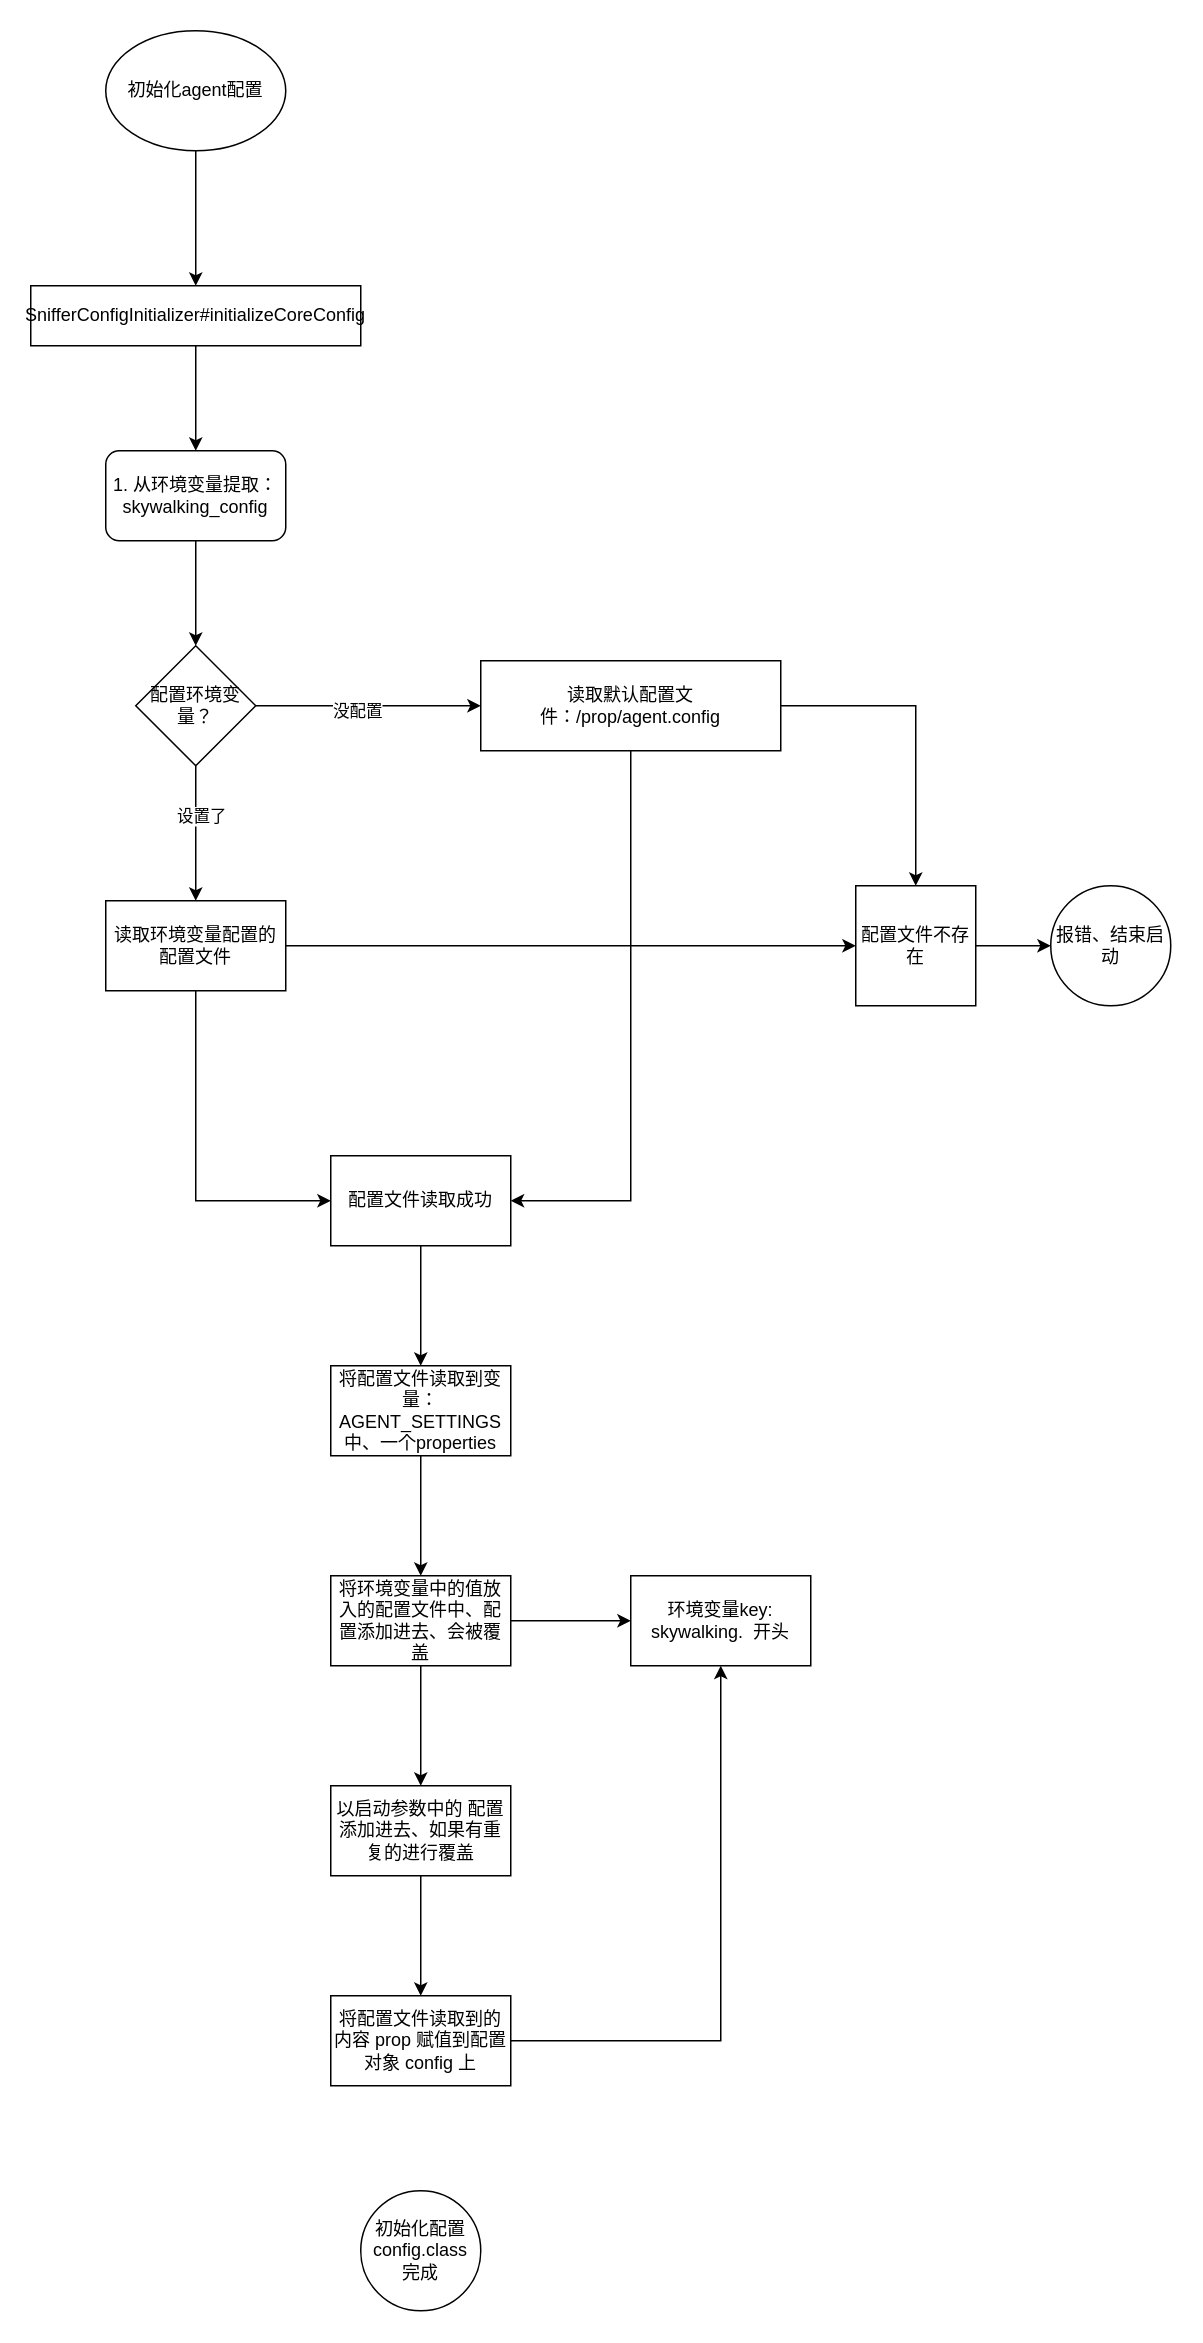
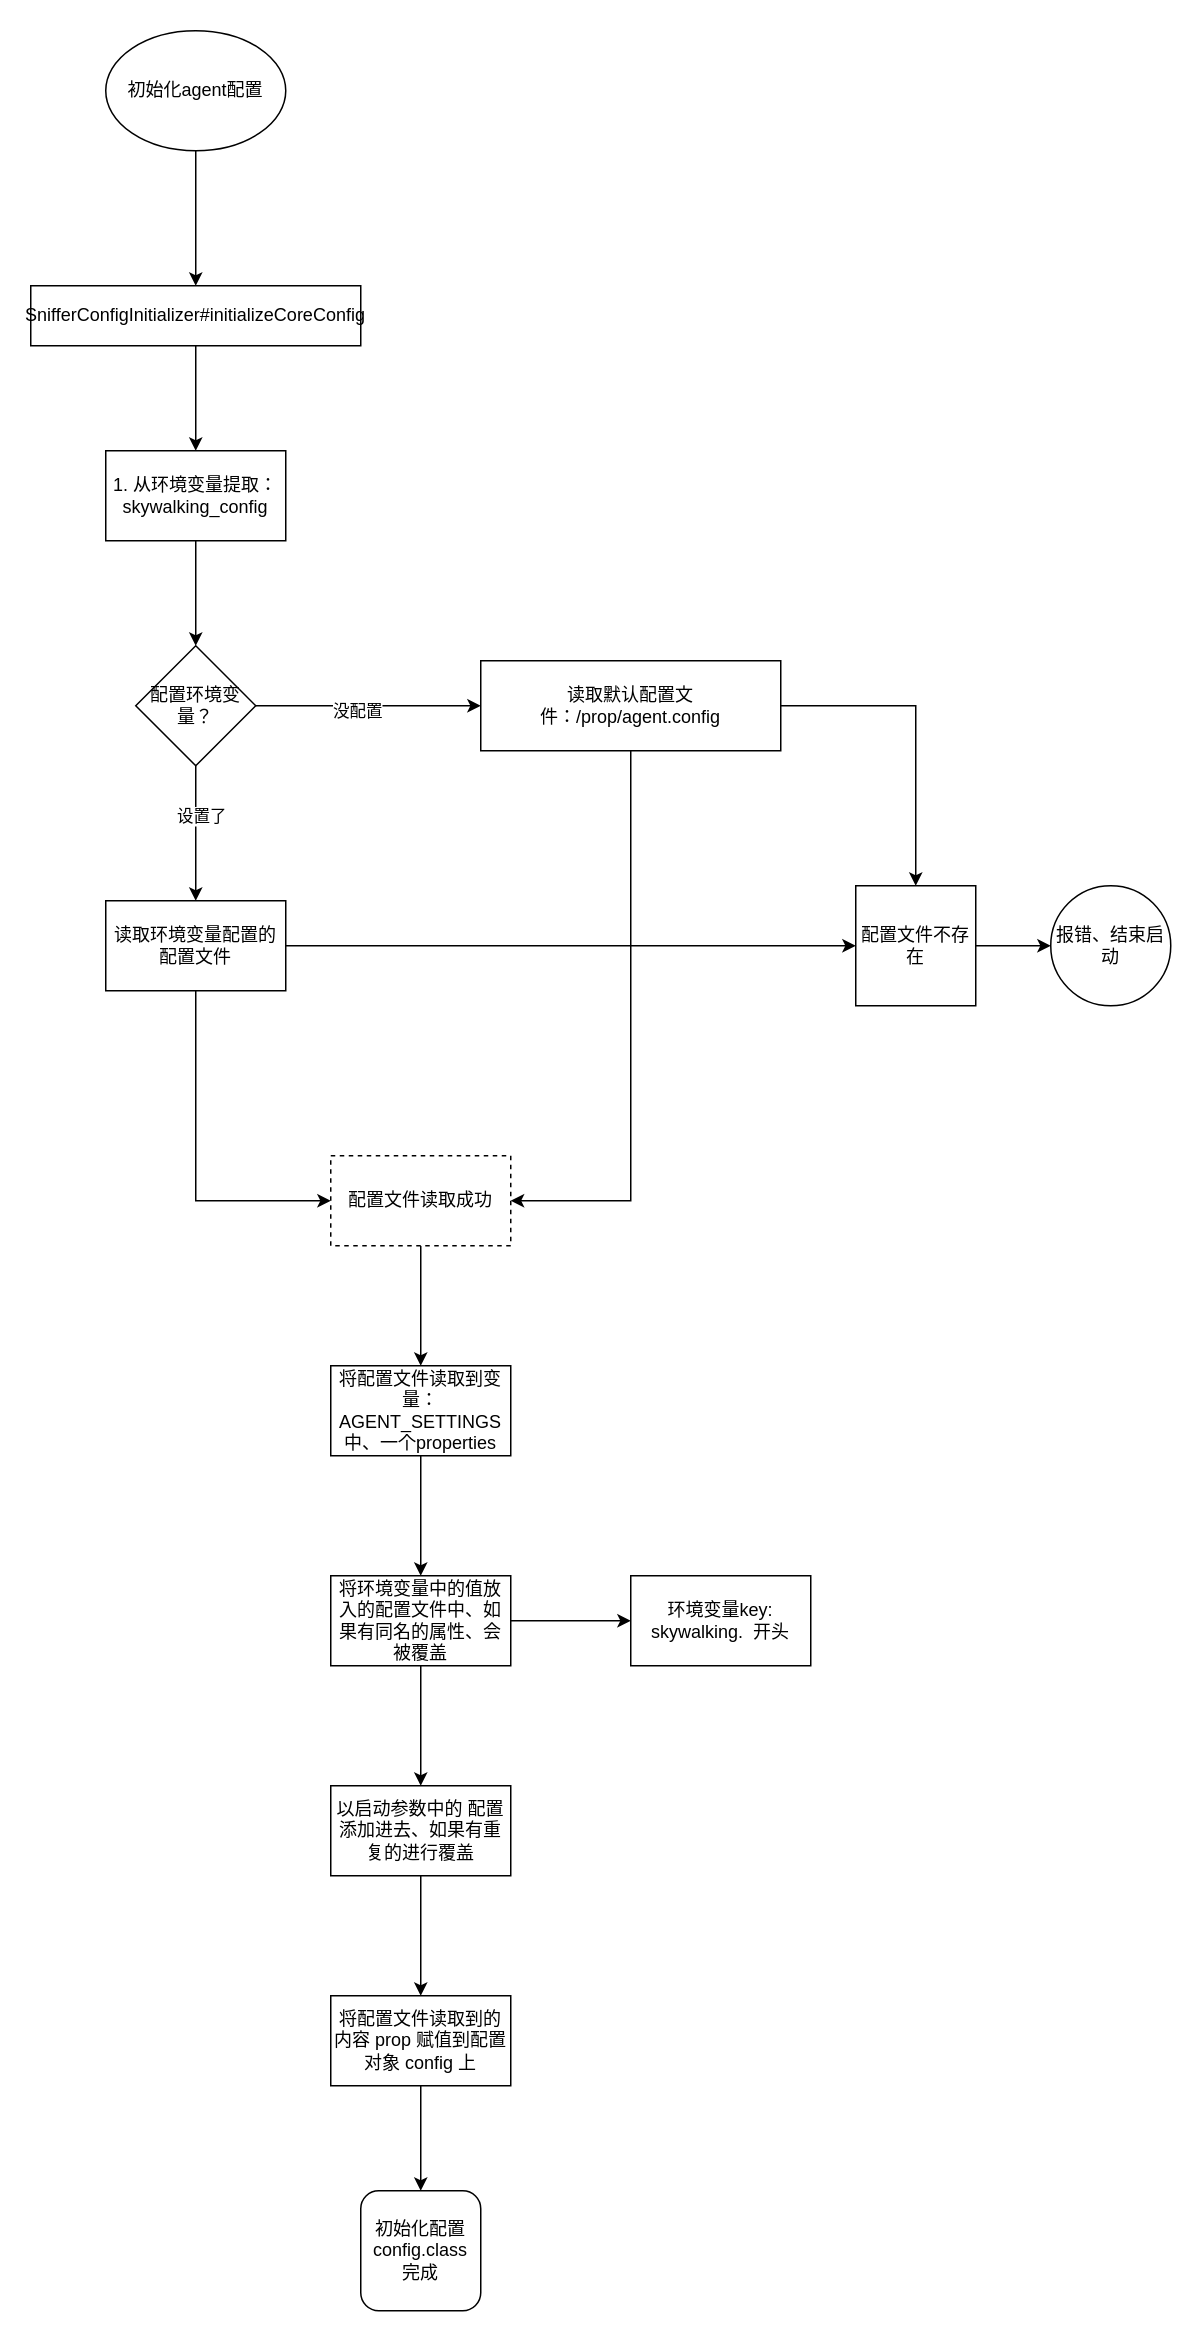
  <mxCell id="0" />
  <mxCell id="1" parent="0" />
  <mxCell id="2" value="" style="edgeStyle=orthogonalEdgeStyle;rounded=0;orthogonalLoop=1;jettySize=auto;html=1;" edge="1" parent="1" source="3" target="5"><mxGeometry relative="1" as="geometry" /></mxCell>
  <mxCell id="3" value="初始化agent配置" style="ellipse;whiteSpace=wrap;html=1;" vertex="1" parent="1"><mxGeometry x="70" y="20" width="120" height="80" as="geometry" /></mxCell>
  <mxCell id="4" value="" style="edgeStyle=orthogonalEdgeStyle;rounded=0;orthogonalLoop=1;jettySize=auto;html=1;" edge="1" parent="1" source="5" target="7"><mxGeometry relative="1" as="geometry" /></mxCell>
  <mxCell id="5" value="SnifferConfigInitializer#initializeCoreConfig" style="whiteSpace=wrap;html=1;" vertex="1" parent="1"><mxGeometry x="20" y="190" width="220" height="40" as="geometry" /></mxCell>
  <mxCell id="6" value="" style="edgeStyle=orthogonalEdgeStyle;rounded=0;orthogonalLoop=1;jettySize=auto;html=1;" edge="1" parent="1" source="7" target="12"><mxGeometry relative="1" as="geometry" /></mxCell>
- <mxCell id="7" value="1. 从环境变量提取：skywalking_config" style="whiteSpace=wrap;html=1;rounded=1;" vertex="1" parent="1"><mxGeometry x="70" y="300" width="120" height="60" as="geometry" /></mxCell>
+ <mxCell id="7" value="1. 从环境变量提取：skywalking_config" style="whiteSpace=wrap;html=1;" vertex="1" parent="1"><mxGeometry x="70" y="300" width="120" height="60" as="geometry" /></mxCell>
  <mxCell id="8" value="" style="edgeStyle=orthogonalEdgeStyle;rounded=0;orthogonalLoop=1;jettySize=auto;html=1;" edge="1" parent="1" source="12" target="14"><mxGeometry relative="1" as="geometry" /></mxCell>
  <mxCell id="9" value="设置了" style="edgeLabel;html=1;align=center;verticalAlign=middle;resizable=0;points=[];" vertex="1" connectable="0" parent="8"><mxGeometry x="-0.276" y="3" relative="1" as="geometry"><mxPoint as="offset" /></mxGeometry></mxCell>
  <mxCell id="10" value="" style="edgeStyle=orthogonalEdgeStyle;rounded=0;orthogonalLoop=1;jettySize=auto;html=1;" edge="1" parent="1" source="12" target="17"><mxGeometry relative="1" as="geometry" /></mxCell>
  <mxCell id="11" value="没配置" style="edgeLabel;html=1;align=center;verticalAlign=middle;resizable=0;points=[];" vertex="1" connectable="0" parent="10"><mxGeometry x="-0.104" y="-3" relative="1" as="geometry"><mxPoint as="offset" /></mxGeometry></mxCell>
  <mxCell id="12" value="配置环境变量？" style="rhombus;whiteSpace=wrap;html=1;" vertex="1" parent="1"><mxGeometry x="90" y="430" width="80" height="80" as="geometry" /></mxCell>
  <mxCell id="13" style="edgeStyle=orthogonalEdgeStyle;rounded=0;orthogonalLoop=1;jettySize=auto;html=1;entryX=0;entryY=0.5;entryDx=0;entryDy=0;" edge="1" parent="1" source="14" target="19"><mxGeometry relative="1" as="geometry" /></mxCell>
  <mxCell id="14" value="读取环境变量配置的配置文件" style="whiteSpace=wrap;html=1;" vertex="1" parent="1"><mxGeometry x="70" y="600" width="120" height="60" as="geometry" /></mxCell>
  <mxCell id="15" style="edgeStyle=orthogonalEdgeStyle;rounded=0;orthogonalLoop=1;jettySize=auto;html=1;entryX=0.5;entryY=0;entryDx=0;entryDy=0;" edge="1" parent="1" source="17" target="19"><mxGeometry relative="1" as="geometry" /></mxCell>
  <mxCell id="16" style="edgeStyle=orthogonalEdgeStyle;rounded=0;orthogonalLoop=1;jettySize=auto;html=1;entryX=1;entryY=0.5;entryDx=0;entryDy=0;exitX=0.5;exitY=1;exitDx=0;exitDy=0;" edge="1" parent="1" source="17" target="22"><mxGeometry relative="1" as="geometry" /></mxCell>
  <mxCell id="17" value="读取默认配置文件：/prop/agent.config" style="whiteSpace=wrap;html=1;" vertex="1" parent="1"><mxGeometry x="320" y="440" width="200" height="60" as="geometry" /></mxCell>
  <mxCell id="18" value="" style="edgeStyle=orthogonalEdgeStyle;rounded=0;orthogonalLoop=1;jettySize=auto;html=1;" edge="1" parent="1" source="19" target="20"><mxGeometry relative="1" as="geometry" /></mxCell>
  <mxCell id="19" value="配置文件不存在" style="whiteSpace=wrap;html=1;aspect=fixed;" vertex="1" parent="1"><mxGeometry x="570" y="590" width="80" height="80" as="geometry" /></mxCell>
  <mxCell id="20" value="报错、结束启动" style="ellipse;whiteSpace=wrap;html=1;" vertex="1" parent="1"><mxGeometry x="700" y="590" width="80" height="80" as="geometry" /></mxCell>
  <mxCell id="21" value="" style="edgeStyle=orthogonalEdgeStyle;rounded=0;orthogonalLoop=1;jettySize=auto;html=1;" edge="1" parent="1" source="22" target="25"><mxGeometry relative="1" as="geometry" /></mxCell>
- <mxCell id="22" value="配置文件读取成功" style="rounded=0;whiteSpace=wrap;html=1;" vertex="1" parent="1"><mxGeometry x="220" y="770" width="120" height="60" as="geometry" /></mxCell>
+ <mxCell id="22" value="配置文件读取成功" style="rounded=0;whiteSpace=wrap;html=1;dashed=1;" vertex="1" parent="1"><mxGeometry x="220" y="770" width="120" height="60" as="geometry" /></mxCell>
  <mxCell id="23" style="edgeStyle=orthogonalEdgeStyle;rounded=0;orthogonalLoop=1;jettySize=auto;html=1;exitX=0.5;exitY=1;exitDx=0;exitDy=0;entryX=0;entryY=0.5;entryDx=0;entryDy=0;" edge="1" parent="1" source="14" target="22"><mxGeometry relative="1" as="geometry"><mxPoint x="140" y="800" as="targetPoint" /></mxGeometry></mxCell>
  <mxCell id="24" value="" style="edgeStyle=orthogonalEdgeStyle;rounded=0;orthogonalLoop=1;jettySize=auto;html=1;" edge="1" parent="1" source="25" target="28"><mxGeometry relative="1" as="geometry" /></mxCell>
  <mxCell id="25" value="将配置文件读取到变量：AGENT_SETTINGS 中、一个properties" style="whiteSpace=wrap;html=1;rounded=0;" vertex="1" parent="1"><mxGeometry x="220" y="910" width="120" height="60" as="geometry" /></mxCell>
  <mxCell id="26" value="" style="edgeStyle=orthogonalEdgeStyle;rounded=0;orthogonalLoop=1;jettySize=auto;html=1;" edge="1" parent="1" source="28" target="29"><mxGeometry relative="1" as="geometry" /></mxCell>
  <mxCell id="27" value="" style="edgeStyle=orthogonalEdgeStyle;rounded=0;orthogonalLoop=1;jettySize=auto;html=1;" edge="1" parent="1" source="28" target="31"><mxGeometry relative="1" as="geometry" /></mxCell>
- <mxCell id="28" value="将环境变量中的值放入的配置文件中、配置添加进去、会被覆盖" style="whiteSpace=wrap;html=1;rounded=0;" vertex="1" parent="1"><mxGeometry x="220" y="1050" width="120" height="60" as="geometry" /></mxCell>
+ <mxCell id="28" value="将环境变量中的值放入的配置文件中、如果有同名的属性、会被覆盖" style="whiteSpace=wrap;html=1;rounded=0;" vertex="1" parent="1"><mxGeometry x="220" y="1050" width="120" height="60" as="geometry" /></mxCell>
  <mxCell id="29" value="环境变量key: skywalking.&amp;nbsp; 开头" style="whiteSpace=wrap;html=1;rounded=0;" vertex="1" parent="1"><mxGeometry x="420" y="1050" width="120" height="60" as="geometry" /></mxCell>
  <mxCell id="30" value="" style="edgeStyle=orthogonalEdgeStyle;rounded=0;orthogonalLoop=1;jettySize=auto;html=1;" edge="1" parent="1" source="31" target="33"><mxGeometry relative="1" as="geometry" /></mxCell>
  <mxCell id="31" value="以启动参数中的 配置添加进去、如果有重复的进行覆盖" style="whiteSpace=wrap;html=1;rounded=0;" vertex="1" parent="1"><mxGeometry x="220" y="1190" width="120" height="60" as="geometry" /></mxCell>
- <mxCell id="32" value="" style="edgeStyle=orthogonalEdgeStyle;rounded=0;orthogonalLoop=1;jettySize=auto;html=1;" edge="1" parent="1" source="33" target="29"><mxGeometry relative="1" as="geometry" /></mxCell>
+ <mxCell id="32" value="" style="edgeStyle=orthogonalEdgeStyle;rounded=0;orthogonalLoop=1;jettySize=auto;html=1;" edge="1" parent="1" source="33" target="34"><mxGeometry relative="1" as="geometry" /></mxCell>
  <mxCell id="33" value="将配置文件读取到的 内容 prop 赋值到配置对象 config 上" style="whiteSpace=wrap;html=1;rounded=0;" vertex="1" parent="1"><mxGeometry x="220" y="1330" width="120" height="60" as="geometry" /></mxCell>
- <mxCell id="34" value="初始化配置 config.class 完成" style="ellipse;whiteSpace=wrap;html=1;rounded=0;" vertex="1" parent="1"><mxGeometry x="240" y="1460" width="80" height="80" as="geometry" /></mxCell>
+ <mxCell id="34" value="初始化配置 config.class 完成" style="whiteSpace=wrap;html=1;rounded=1;" vertex="1" parent="1"><mxGeometry x="240" y="1460" width="80" height="80" as="geometry" /></mxCell>
